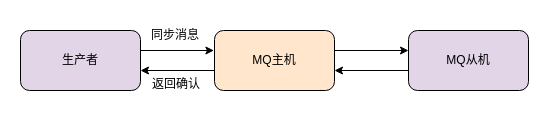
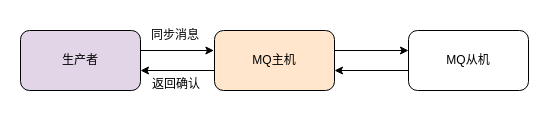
  <mxCell id="0" />
  <mxCell id="1" parent="0" />
  <mxCell id="2" style="edgeStyle=orthogonalEdgeStyle;rounded=0;orthogonalLoop=1;jettySize=auto;html=1;" edge="1" parent="1"><mxGeometry relative="1" as="geometry"><mxPoint x="213.4" y="50" as="targetPoint" /><mxPoint x="140" y="50" as="sourcePoint" /></mxGeometry></mxCell>
  <mxCell id="3" value="生产者" style="rounded=1;whiteSpace=wrap;html=1;fillColor=#e1d5e7;" vertex="1" parent="1"><mxGeometry x="20" y="30" width="120" height="60" as="geometry" /></mxCell>
  <mxCell id="4" style="edgeStyle=orthogonalEdgeStyle;rounded=0;orthogonalLoop=1;jettySize=auto;html=1;exitX=0;exitY=0.5;exitDx=0;exitDy=0;entryX=1;entryY=0.5;entryDx=0;entryDy=0;" edge="1" parent="1"><mxGeometry relative="1" as="geometry"><mxPoint x="214" y="70" as="sourcePoint" /><mxPoint x="140" y="70" as="targetPoint" /></mxGeometry></mxCell>
  <mxCell id="5" style="edgeStyle=orthogonalEdgeStyle;rounded=0;orthogonalLoop=1;jettySize=auto;html=1;exitX=1;exitY=0.5;exitDx=0;exitDy=0;entryX=0;entryY=0.5;entryDx=0;entryDy=0;" edge="1" parent="1"><mxGeometry relative="1" as="geometry"><mxPoint x="334" y="50" as="sourcePoint" /><mxPoint x="408" y="50" as="targetPoint" /></mxGeometry></mxCell>
  <mxCell id="6" value="MQ主机" style="rounded=1;whiteSpace=wrap;html=1;fillColor=#ffe6cc;" vertex="1" parent="1"><mxGeometry x="214" y="30" width="120" height="60" as="geometry" /></mxCell>
  <mxCell id="7" style="edgeStyle=orthogonalEdgeStyle;rounded=0;orthogonalLoop=1;jettySize=auto;html=1;exitX=0;exitY=0.5;exitDx=0;exitDy=0;entryX=1;entryY=0.5;entryDx=0;entryDy=0;" edge="1" parent="1"><mxGeometry relative="1" as="geometry"><mxPoint x="408" y="70" as="sourcePoint" /><mxPoint x="334" y="70" as="targetPoint" /></mxGeometry></mxCell>
- <mxCell id="8" value="MQ从机" style="rounded=1;whiteSpace=wrap;html=1;fillColor=#e1d5e7;" vertex="1" parent="1"><mxGeometry x="408" y="30" width="120" height="60" as="geometry" /></mxCell>
+ <mxCell id="8" value="MQ从机" style="rounded=1;whiteSpace=wrap;html=1;" vertex="1" parent="1"><mxGeometry x="408" y="30" width="120" height="60" as="geometry" /></mxCell>
  <mxCell id="9" value="同步消息" style="text;html=1;strokeColor=none;fillColor=none;align=center;verticalAlign=middle;whiteSpace=wrap;rounded=0;" vertex="1" parent="1"><mxGeometry x="145" y="20" width="60" height="30" as="geometry" /></mxCell>
  <mxCell id="10" value="返回确认" style="text;html=1;strokeColor=none;fillColor=none;align=center;verticalAlign=middle;whiteSpace=wrap;rounded=0;" vertex="1" parent="1"><mxGeometry x="146" y="69" width="60" height="30" as="geometry" /></mxCell>
